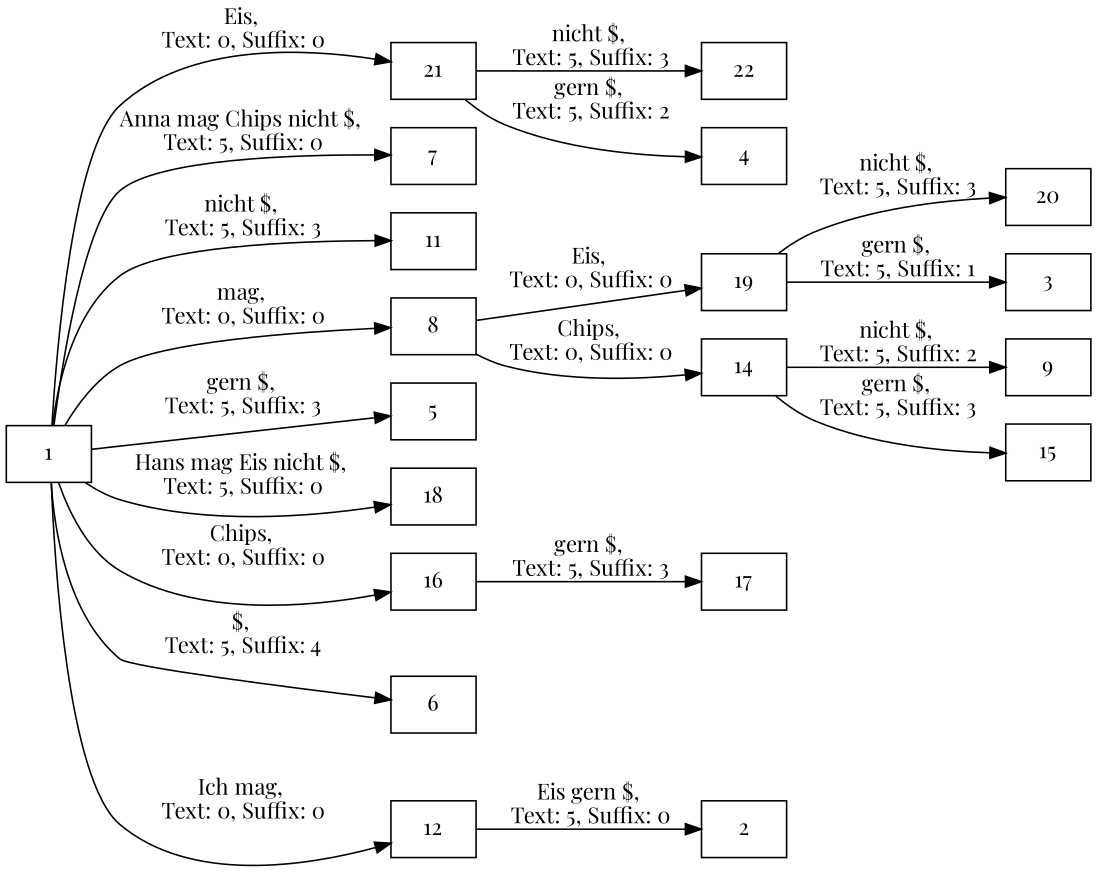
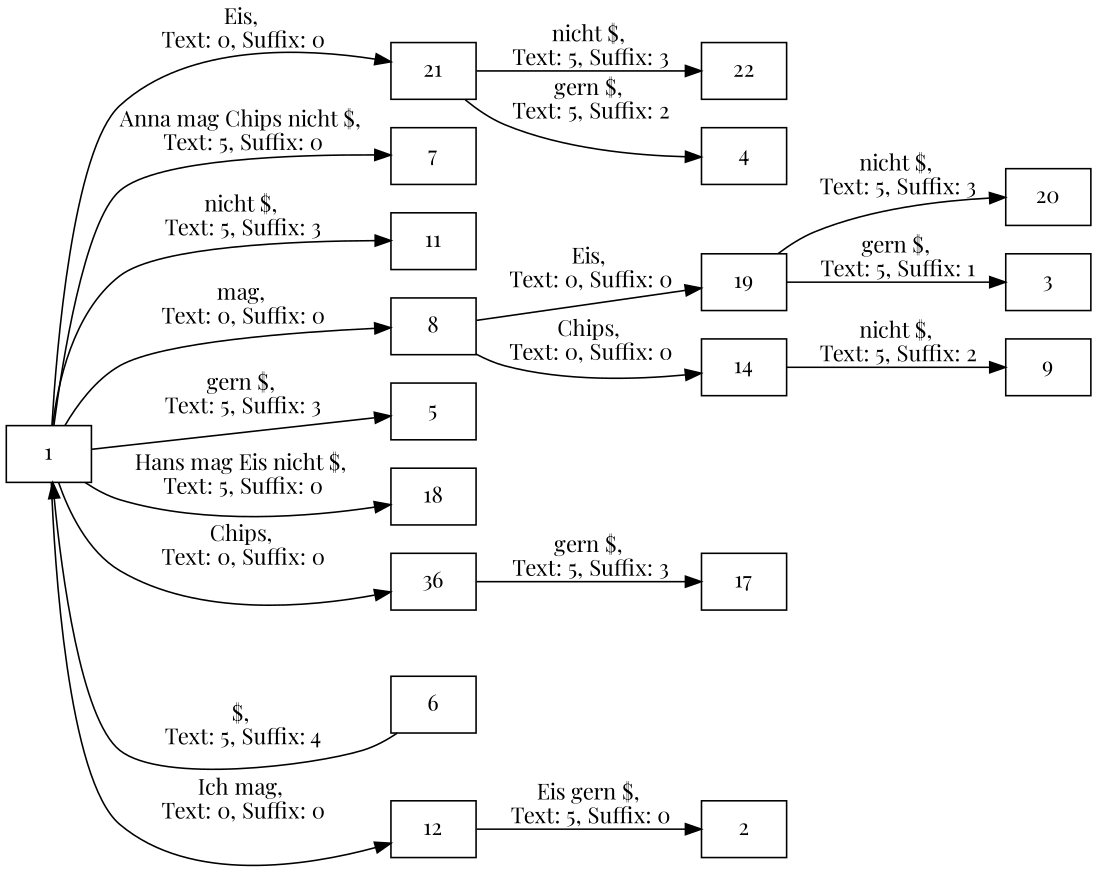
  digraph {
    fontname="Playfair Display"
    rankdir=LR
    node [fontname="Playfair Display" shape=box]
    edge [fontname="Playfair Display"]
    1
    21
    7
    11
    8
    5
    18
-   16
+   16 [label=36]
    6
    12
    22
    4
    19
    14
    17
    2
    20
    3
    9
-   15
    1 -> 21 [label="Eis,\n Text: 0, Suffix: 0"]
    1 -> 7 [label="Anna mag Chips nicht $,\n Text: 5, Suffix: 0"]
    1 -> 11 [label="nicht $,\n Text: 5, Suffix: 3"]
    1 -> 8 [label="mag,\n Text: 0, Suffix: 0"]
    1 -> 5 [label="gern $,\n Text: 5, Suffix: 3"]
    1 -> 18 [label="Hans mag Eis nicht $,\n Text: 5, Suffix: 0"]
    1 -> 16 [label="Chips,\n Text: 0, Suffix: 0"]
-   1 -> 6 [label="$,\n Text: 5, Suffix: 4"]
+   6 -> 1 [label="$,\n Text: 5, Suffix: 4"]
    1 -> 12 [label="Ich mag,\n Text: 0, Suffix: 0"]
    21 -> 22 [label="nicht $,\n Text: 5, Suffix: 3"]
    21 -> 4 [label="gern $,\n Text: 5, Suffix: 2"]
    8 -> 19 [label="Eis,\n Text: 0, Suffix: 0"]
    8 -> 14 [label="Chips,\n Text: 0, Suffix: 0"]
    16 -> 17 [label="gern $,\n Text: 5, Suffix: 3"]
    12 -> 2 [label="Eis gern $,\n Text: 5, Suffix: 0"]
    19 -> 20 [label="nicht $,\n Text: 5, Suffix: 3"]
    19 -> 3 [label="gern $,\n Text: 5, Suffix: 1"]
    14 -> 9 [label="nicht $,\n Text: 5, Suffix: 2"]
-   14 -> 15 [label="gern $,\n Text: 5, Suffix: 3"]
  }
